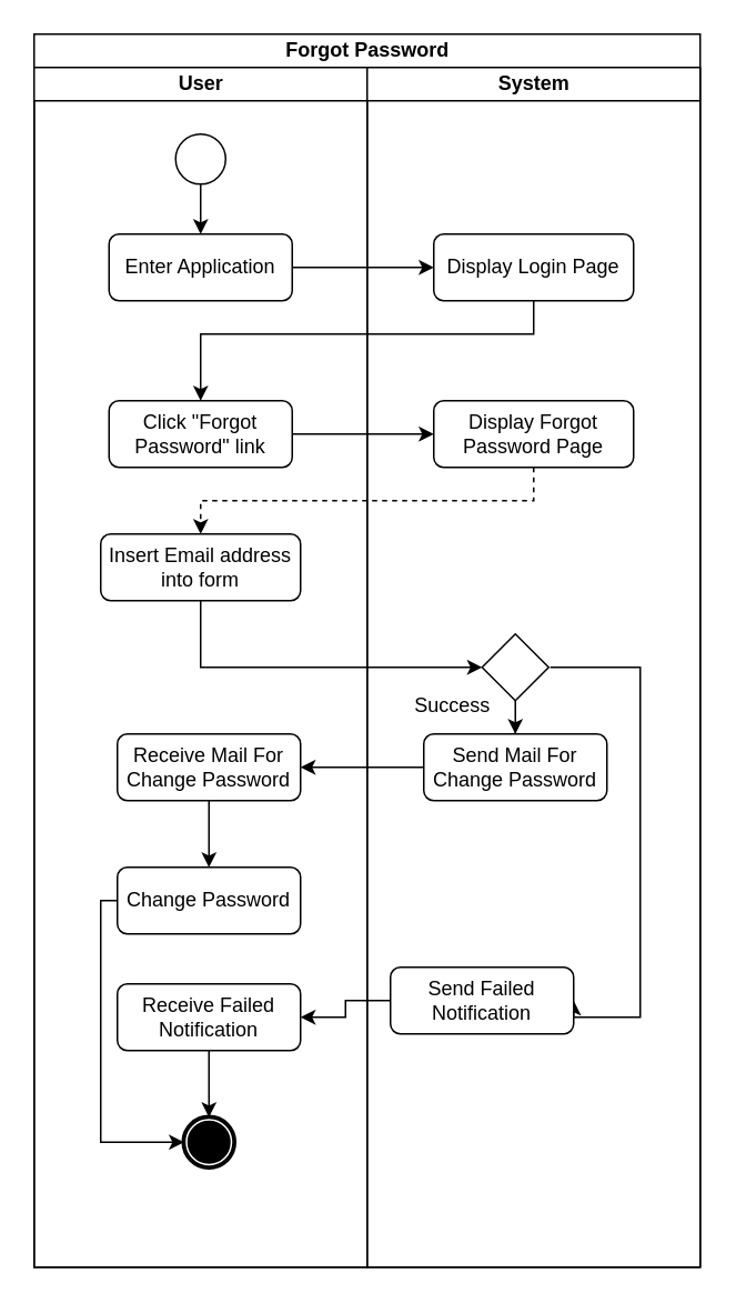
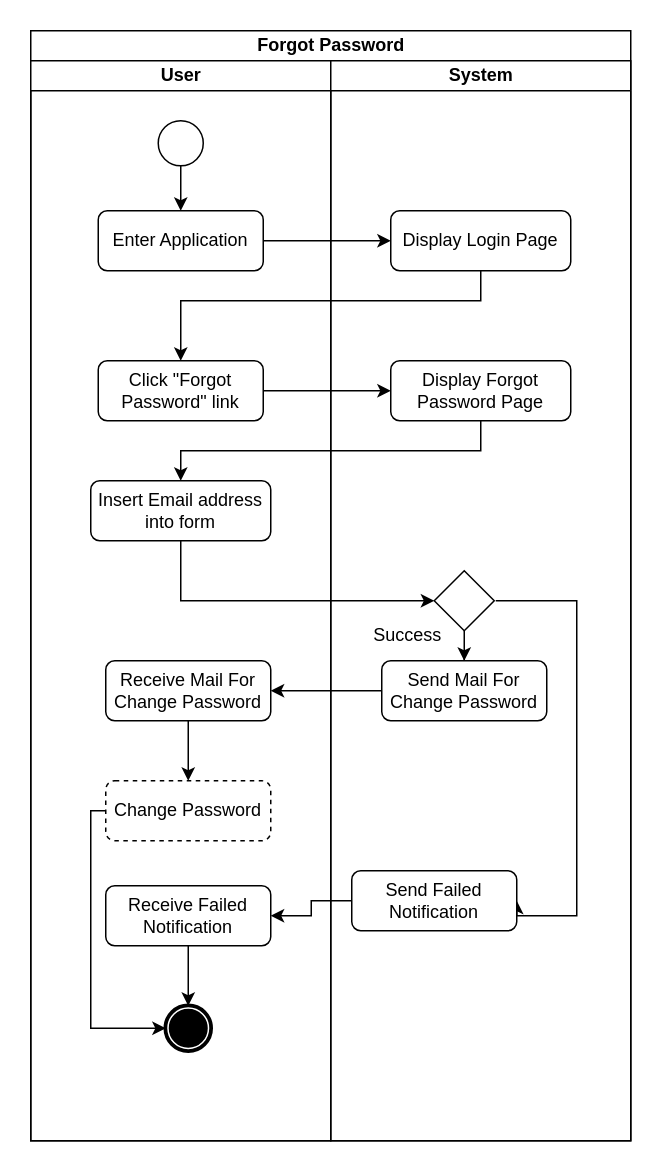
  <mxCell id="0" />
  <mxCell id="1" parent="0" />
  <mxCell id="2" value="Forgot Password" style="swimlane;html=1;childLayout=stackLayout;resizeParent=1;resizeParentMax=0;startSize=20;" parent="1" vertex="1"><mxGeometry x="20" y="20" width="400" height="740" as="geometry" /></mxCell>
  <mxCell id="3" value="User" style="swimlane;html=1;startSize=20;" parent="2" vertex="1"><mxGeometry y="20" width="200" height="720" as="geometry" /></mxCell>
  <mxCell id="4" style="edgeStyle=orthogonalEdgeStyle;rounded=0;orthogonalLoop=1;jettySize=auto;html=1;entryX=0.5;entryY=0;entryDx=0;entryDy=0;" parent="3" source="5" target="13" edge="1"><mxGeometry relative="1" as="geometry" /></mxCell>
  <mxCell id="5" value="" style="ellipse;whiteSpace=wrap;html=1;aspect=fixed;fillColor=#FFFFFF;" parent="3" vertex="1"><mxGeometry x="85" y="40" width="30" height="30" as="geometry" /></mxCell>
  <mxCell id="6" value="Insert Email address into form" style="rounded=1;whiteSpace=wrap;html=1;fillColor=#FFFFFF;" parent="3" vertex="1"><mxGeometry x="40" y="280" width="120" height="40" as="geometry" /></mxCell>
  <mxCell id="7" style="edgeStyle=orthogonalEdgeStyle;rounded=0;orthogonalLoop=1;jettySize=auto;html=1;entryX=0.5;entryY=0;entryDx=0;entryDy=0;" parent="3" source="8" target="12" edge="1"><mxGeometry relative="1" as="geometry" /></mxCell>
  <mxCell id="8" value="Receive Mail For Change Password" style="rounded=1;whiteSpace=wrap;html=1;fillColor=#FFFFFF;" parent="3" vertex="1"><mxGeometry x="50" y="400" width="110" height="40" as="geometry" /></mxCell>
  <mxCell id="9" style="edgeStyle=orthogonalEdgeStyle;rounded=0;orthogonalLoop=1;jettySize=auto;html=1;entryX=0.5;entryY=0;entryDx=0;entryDy=0;" parent="3" source="10" edge="1"><mxGeometry relative="1" as="geometry"><mxPoint x="105" y="630" as="targetPoint" /></mxGeometry></mxCell>
  <mxCell id="10" value="Receive Failed Notification" style="rounded=1;whiteSpace=wrap;html=1;fillColor=#FFFFFF;" parent="3" vertex="1"><mxGeometry x="50" y="550" width="110" height="40" as="geometry" /></mxCell>
  <mxCell id="11" style="edgeStyle=orthogonalEdgeStyle;rounded=0;orthogonalLoop=1;jettySize=auto;html=1;entryX=0;entryY=0.5;entryDx=0;entryDy=0;" parent="3" source="12" edge="1" target="15"><mxGeometry relative="1" as="geometry"><Array as="points"><mxPoint x="40" y="500" /><mxPoint x="40" y="645" /></Array><mxPoint x="90" y="650" as="targetPoint" /></mxGeometry></mxCell>
- <mxCell id="12" value="Change Password" style="rounded=1;whiteSpace=wrap;html=1;fillColor=#FFFFFF;" parent="3" vertex="1"><mxGeometry x="50" y="480" width="110" height="40" as="geometry" /></mxCell>
+ <mxCell id="12" value="Change Password" style="rounded=1;whiteSpace=wrap;html=1;fillColor=#FFFFFF;dashed=1;" parent="3" vertex="1"><mxGeometry x="50" y="480" width="110" height="40" as="geometry" /></mxCell>
  <mxCell id="13" value="Enter Application" style="rounded=1;whiteSpace=wrap;html=1;fillColor=#FFFFFF;" parent="3" vertex="1"><mxGeometry x="45" y="100" width="110" height="40" as="geometry" /></mxCell>
  <mxCell id="14" value="Click &quot;Forgot Password&quot; link" style="rounded=1;whiteSpace=wrap;html=1;fillColor=#FFFFFF;" parent="3" vertex="1"><mxGeometry x="45" y="200" width="110" height="40" as="geometry" /></mxCell>
  <mxCell id="15" value="" style="shape=mxgraph.bpmn.shape;html=1;verticalLabelPosition=bottom;labelBackgroundColor=#ffffff;verticalAlign=top;align=center;perimeter=ellipsePerimeter;outlineConnect=0;outline=end;symbol=terminate;" vertex="1" parent="3"><mxGeometry x="90" y="630" width="30" height="30" as="geometry" /></mxCell>
  <mxCell id="16" style="edgeStyle=orthogonalEdgeStyle;rounded=0;orthogonalLoop=1;jettySize=auto;html=1;entryX=1;entryY=0.5;entryDx=0;entryDy=0;" parent="2" source="22" target="8" edge="1"><mxGeometry relative="1" as="geometry" /></mxCell>
  <mxCell id="17" style="edgeStyle=orthogonalEdgeStyle;rounded=0;orthogonalLoop=1;jettySize=auto;html=1;entryX=1;entryY=0.5;entryDx=0;entryDy=0;" parent="2" source="23" target="10" edge="1"><mxGeometry relative="1" as="geometry" /></mxCell>
  <mxCell id="18" value="System" style="swimlane;html=1;startSize=20;" parent="2" vertex="1"><mxGeometry x="200" y="20" width="200" height="720" as="geometry" /></mxCell>
  <mxCell id="19" style="edgeStyle=orthogonalEdgeStyle;rounded=0;orthogonalLoop=1;jettySize=auto;html=1;entryX=0.5;entryY=0;entryDx=0;entryDy=0;" parent="18" source="21" target="22" edge="1"><mxGeometry relative="1" as="geometry"><mxPoint x="89" y="510" as="targetPoint" /></mxGeometry></mxCell>
  <mxCell id="20" style="edgeStyle=orthogonalEdgeStyle;rounded=0;orthogonalLoop=1;jettySize=auto;html=1;entryX=1;entryY=0.5;entryDx=0;entryDy=0;" parent="18" target="23" edge="1"><mxGeometry relative="1" as="geometry"><Array as="points"><mxPoint x="164" y="360" /><mxPoint x="164" y="570" /></Array><mxPoint x="110" y="360" as="sourcePoint" /></mxGeometry></mxCell>
  <mxCell id="21" value="" style="rhombus;whiteSpace=wrap;html=1;fillColor=#FFFFFF;rotation=-90;" parent="18" vertex="1"><mxGeometry x="69" y="340" width="40" height="40" as="geometry" /></mxCell>
  <mxCell id="22" value="Send Mail For Change Password" style="rounded=1;whiteSpace=wrap;html=1;fillColor=#FFFFFF;" parent="18" vertex="1"><mxGeometry x="34" y="400" width="110" height="40" as="geometry" /></mxCell>
  <mxCell id="23" value="Send Failed Notification" style="rounded=1;whiteSpace=wrap;html=1;fillColor=#FFFFFF;" parent="18" vertex="1"><mxGeometry x="14" y="540" width="110" height="40" as="geometry" /></mxCell>
  <mxCell id="24" value="Display Login Page" style="rounded=1;whiteSpace=wrap;html=1;fillColor=#FFFFFF;" parent="18" vertex="1"><mxGeometry x="40" y="100" width="120" height="40" as="geometry" /></mxCell>
  <mxCell id="25" value="Display Forgot Password Page" style="rounded=1;whiteSpace=wrap;html=1;fillColor=#FFFFFF;" parent="18" vertex="1"><mxGeometry x="40" y="200" width="120" height="40" as="geometry" /></mxCell>
  <mxCell id="26" value="Success" style="text;html=1;align=center;verticalAlign=middle;resizable=0;points=[];autosize=1;strokeColor=none;" parent="18" vertex="1"><mxGeometry x="21" y="373" width="60" height="20" as="geometry" /></mxCell>
  <mxCell id="27" style="edgeStyle=orthogonalEdgeStyle;rounded=0;orthogonalLoop=1;jettySize=auto;html=1;entryX=0;entryY=0.5;entryDx=0;entryDy=0;" parent="2" source="13" target="24" edge="1"><mxGeometry relative="1" as="geometry" /></mxCell>
  <mxCell id="28" style="edgeStyle=orthogonalEdgeStyle;rounded=0;orthogonalLoop=1;jettySize=auto;html=1;entryX=0.5;entryY=0;entryDx=0;entryDy=0;" parent="2" source="24" target="14" edge="1"><mxGeometry relative="1" as="geometry"><Array as="points"><mxPoint x="300" y="180" /><mxPoint x="100" y="180" /></Array></mxGeometry></mxCell>
  <mxCell id="29" style="edgeStyle=orthogonalEdgeStyle;rounded=0;orthogonalLoop=1;jettySize=auto;html=1;entryX=0;entryY=0.5;entryDx=0;entryDy=0;" parent="2" source="14" target="25" edge="1"><mxGeometry relative="1" as="geometry" /></mxCell>
- <mxCell id="30" style="edgeStyle=orthogonalEdgeStyle;rounded=0;orthogonalLoop=1;jettySize=auto;html=1;entryX=0.5;entryY=0;entryDx=0;entryDy=0;dashed=1;" parent="2" source="25" target="6" edge="1"><mxGeometry relative="1" as="geometry"><Array as="points"><mxPoint x="300" y="280" /><mxPoint x="100" y="280" /></Array></mxGeometry></mxCell>
+ <mxCell id="30" style="edgeStyle=orthogonalEdgeStyle;rounded=0;orthogonalLoop=1;jettySize=auto;html=1;entryX=0.5;entryY=0;entryDx=0;entryDy=0;" parent="2" source="25" target="6" edge="1"><mxGeometry relative="1" as="geometry"><Array as="points"><mxPoint x="300" y="280" /><mxPoint x="100" y="280" /></Array></mxGeometry></mxCell>
  <mxCell id="31" style="edgeStyle=orthogonalEdgeStyle;rounded=0;orthogonalLoop=1;jettySize=auto;html=1;entryX=0.5;entryY=0;entryDx=0;entryDy=0;" parent="2" source="6" target="21" edge="1"><mxGeometry relative="1" as="geometry"><mxPoint x="100" y="380" as="targetPoint" /><Array as="points"><mxPoint x="100" y="380" /></Array></mxGeometry></mxCell>
  <mxCell id="32" style="edgeStyle=orthogonalEdgeStyle;rounded=0;orthogonalLoop=1;jettySize=auto;html=1;exitX=0.5;exitY=0;exitDx=0;exitDy=0;" parent="1" edge="1"><mxGeometry relative="1" as="geometry"><mxPoint x="125" y="670" as="targetPoint" /><mxPoint x="125" y="670" as="sourcePoint" /></mxGeometry></mxCell>
